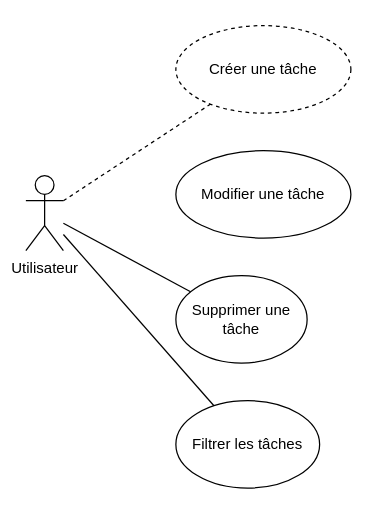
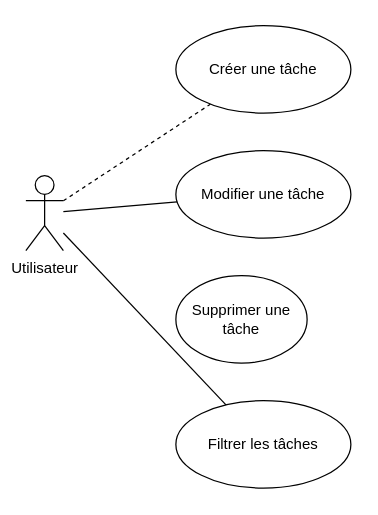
  <mxCell id="0" />
  <mxCell id="1" parent="0" />
  <mxCell id="2" value="Utilisateur" style="shape=umlActor;verticalLabelPosition=bottom;verticalAlign=top;html=1;" vertex="1" parent="1"><mxGeometry x="20" y="140" width="30" height="60" as="geometry" /></mxCell>
- <mxCell id="3" value="Créer une tâche" style="ellipse;whiteSpace=wrap;html=1;dashed=1;" vertex="1" parent="1"><mxGeometry x="140" y="20" width="140" height="70" as="geometry" /></mxCell>
+ <mxCell id="3" value="Créer une tâche" style="ellipse;whiteSpace=wrap;html=1;" vertex="1" parent="1"><mxGeometry x="140" y="20" width="140" height="70" as="geometry" /></mxCell>
  <mxCell id="4" value="Modifier une tâche" style="ellipse;whiteSpace=wrap;html=1;" vertex="1" parent="1"><mxGeometry x="140" y="120" width="140" height="70" as="geometry" /></mxCell>
  <mxCell id="5" value="Supprimer une tâche" style="ellipse;whiteSpace=wrap;html=1;" vertex="1" parent="1"><mxGeometry x="140" y="220" width="105" height="70" as="geometry" /></mxCell>
- <mxCell id="6" value="Filtrer les tâches" style="ellipse;whiteSpace=wrap;html=1;" vertex="1" parent="1"><mxGeometry x="140" y="320" width="115" height="70" as="geometry" /></mxCell>
+ <mxCell id="6" value="Filtrer les tâches" style="ellipse;whiteSpace=wrap;html=1;" vertex="1" parent="1"><mxGeometry x="140" y="320" width="140" height="70" as="geometry" /></mxCell>
  <mxCell id="7" value="" style="endArrow=none;html=1;rounded=0;dashed=1;" edge="1" parent="1" source="2" target="3"><mxGeometry relative="1" as="geometry" /></mxCell>
- <mxCell id="9" value="" style="endArrow=none;html=1;rounded=0;" edge="1" parent="1" source="2" target="5"><mxGeometry relative="1" as="geometry" /></mxCell>
+ <mxCell id="8" value="" style="endArrow=none;html=1;rounded=0;" edge="1" parent="1" source="2" target="4"><mxGeometry relative="1" as="geometry" /></mxCell>
  <mxCell id="10" value="" style="endArrow=none;html=1;rounded=0;" edge="1" parent="1" source="2" target="6"><mxGeometry relative="1" as="geometry" /></mxCell>
